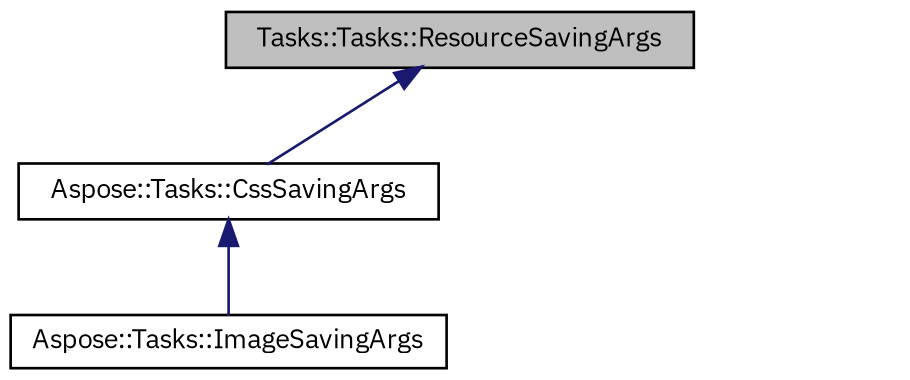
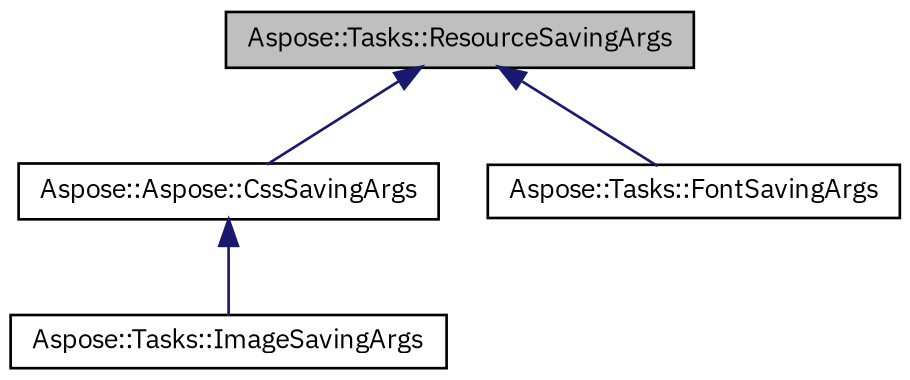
  digraph {
    fontname="IBM Plex Sans"
    rankdir=TB
    node [color=black fillcolor=white fontname="IBM Plex Sans" fontsize=10 shape=record style=filled]
    edge [color=midnightblue dir=back fontname="IBM Plex Sans" fontsize=10 labelfontname=Helvetica labelfontsize=10 style=solid]
-   n1 [fillcolor=grey75 fontcolor=black height=0.2 label="Tasks::Tasks::ResourceSavingArgs" width=0.4]
-   n2 [height=0.2 label="Aspose::Tasks::CssSavingArgs" width=0.4]
+   n1 [fillcolor=grey75 fontcolor=black height=0.2 label="Aspose::Tasks::ResourceSavingArgs" width=0.4]
+   n2 [height=0.2 label="Aspose::Aspose::CssSavingArgs" width=0.4]
+   n3 [height=0.2 label="Aspose::Tasks::FontSavingArgs" width=0.4]
    n4 [height=0.2 label="Aspose::Tasks::ImageSavingArgs" width=0.4]
    n1 -> n2
+   n1 -> n3
    n2 -> n4
  }
